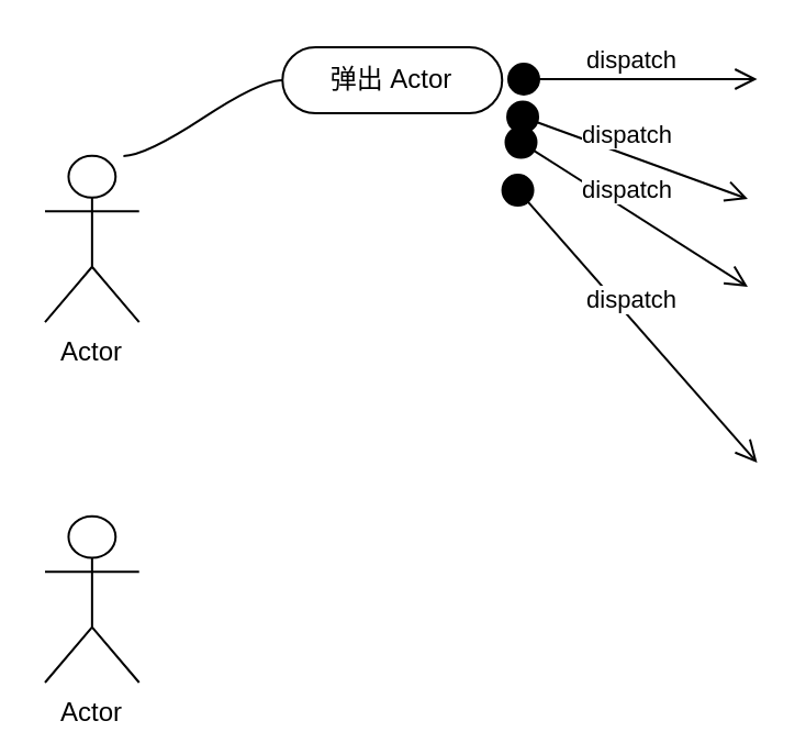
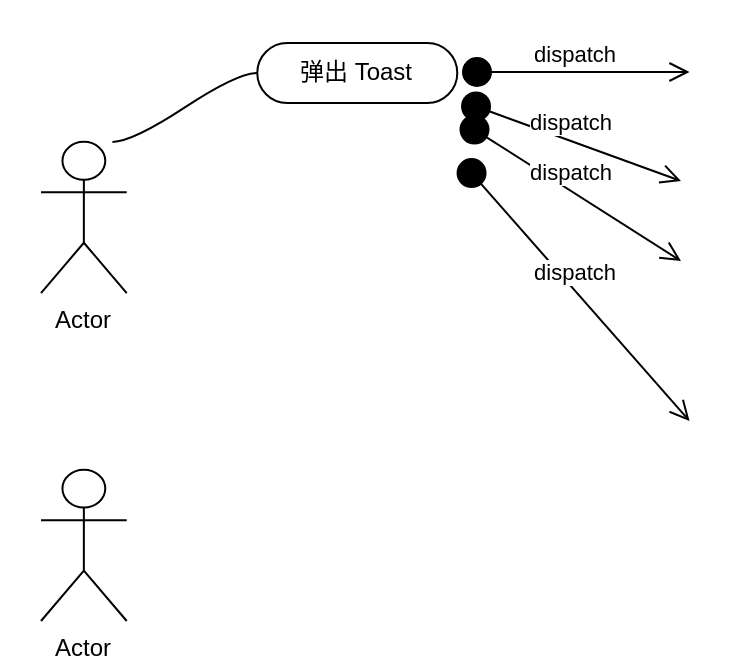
  <mxCell id="0" />
  <mxCell id="1" parent="0" />
  <mxCell id="2" value="" style="group" vertex="1" connectable="0" parent="1"><mxGeometry x="20" y="20" width="210" height="290" as="geometry" /></mxCell>
  <mxCell id="3" value="Actor" style="shape=umlActor;verticalLabelPosition=bottom;verticalAlign=top;html=1;outlineConnect=0;" vertex="1" parent="2"><mxGeometry y="214.348" width="42.857" height="75.652" as="geometry" /></mxCell>
  <mxCell id="4" value="" style="group" vertex="1" connectable="0" parent="2"><mxGeometry width="210" height="126.087" as="geometry" /></mxCell>
  <mxCell id="5" value="Actor" style="shape=umlActor;verticalLabelPosition=bottom;verticalAlign=top;html=1;" vertex="1" parent="4"><mxGeometry y="50.435" width="42.857" height="75.652" as="geometry" /></mxCell>
- <mxCell id="6" value="弹出 Actor" style="whiteSpace=wrap;html=1;rounded=1;arcSize=50;align=center;verticalAlign=middle;strokeWidth=1;autosize=1;spacing=4;treeFolding=1;treeMoving=1;newEdgeStyle={&quot;edgeStyle&quot;:&quot;entityRelationEdgeStyle&quot;,&quot;startArrow&quot;:&quot;none&quot;,&quot;endArrow&quot;:&quot;none&quot;,&quot;segment&quot;:10,&quot;curved&quot;:1};" vertex="1" parent="4"><mxGeometry x="108.143" y="1" width="100" height="30" as="geometry" /></mxCell>
+ <mxCell id="6" value="弹出 Toast" style="whiteSpace=wrap;html=1;rounded=1;arcSize=50;align=center;verticalAlign=middle;strokeWidth=1;autosize=1;spacing=4;treeFolding=1;treeMoving=1;newEdgeStyle={&quot;edgeStyle&quot;:&quot;entityRelationEdgeStyle&quot;,&quot;startArrow&quot;:&quot;none&quot;,&quot;endArrow&quot;:&quot;none&quot;,&quot;segment&quot;:10,&quot;curved&quot;:1};" vertex="1" parent="4"><mxGeometry x="108.143" y="1" width="100" height="30" as="geometry" /></mxCell>
  <mxCell id="7" value="" style="edgeStyle=entityRelationEdgeStyle;startArrow=none;endArrow=none;segment=10;curved=1;" edge="1" target="6" parent="4"><mxGeometry relative="1" as="geometry"><mxPoint x="35.714" y="50.435" as="sourcePoint" /></mxGeometry></mxCell>
  <mxCell id="8" value="dispatch" style="html=1;verticalAlign=bottom;startArrow=circle;startFill=1;endArrow=open;startSize=6;endSize=8;" edge="1" parent="1"><mxGeometry width="80" relative="1" as="geometry"><mxPoint x="229.996" y="35.502" as="sourcePoint" /><mxPoint x="344.281" y="35.502" as="targetPoint" /></mxGeometry></mxCell>
  <mxCell id="9" value="dispatch" style="html=1;verticalAlign=bottom;startArrow=circle;startFill=1;endArrow=open;startSize=6;endSize=8;" edge="1" parent="1"><mxGeometry width="80" relative="1" as="geometry"><mxPoint x="230" y="50" as="sourcePoint" /><mxPoint x="340" y="90" as="targetPoint" /></mxGeometry></mxCell>
  <mxCell id="10" value="dispatch" style="html=1;verticalAlign=bottom;startArrow=circle;startFill=1;endArrow=open;startSize=6;endSize=8;" edge="1" parent="1"><mxGeometry width="80" relative="1" as="geometry"><mxPoint x="230" y="60" as="sourcePoint" /><mxPoint x="340" y="130" as="targetPoint" /></mxGeometry></mxCell>
  <mxCell id="11" value="dispatch" style="html=1;verticalAlign=bottom;startArrow=circle;startFill=1;endArrow=open;startSize=6;endSize=8;" edge="1" parent="1"><mxGeometry width="80" relative="1" as="geometry"><mxPoint x="230" y="80" as="sourcePoint" /><mxPoint x="344.281" y="210.002" as="targetPoint" /></mxGeometry></mxCell>
